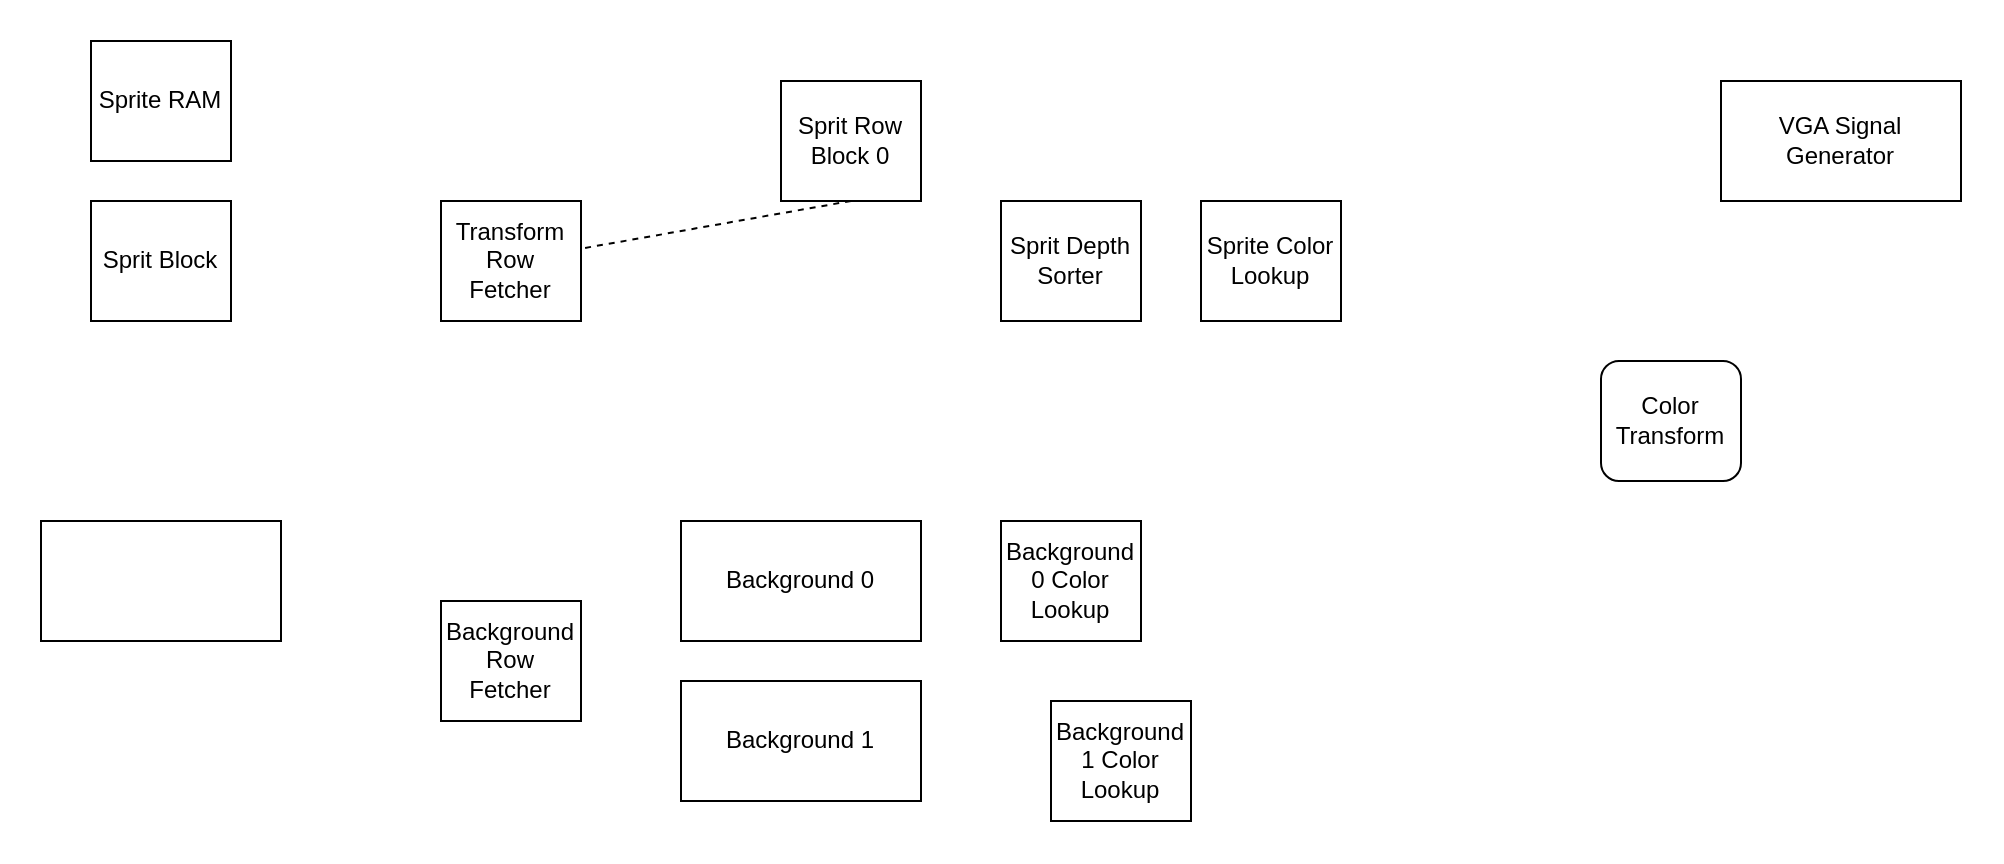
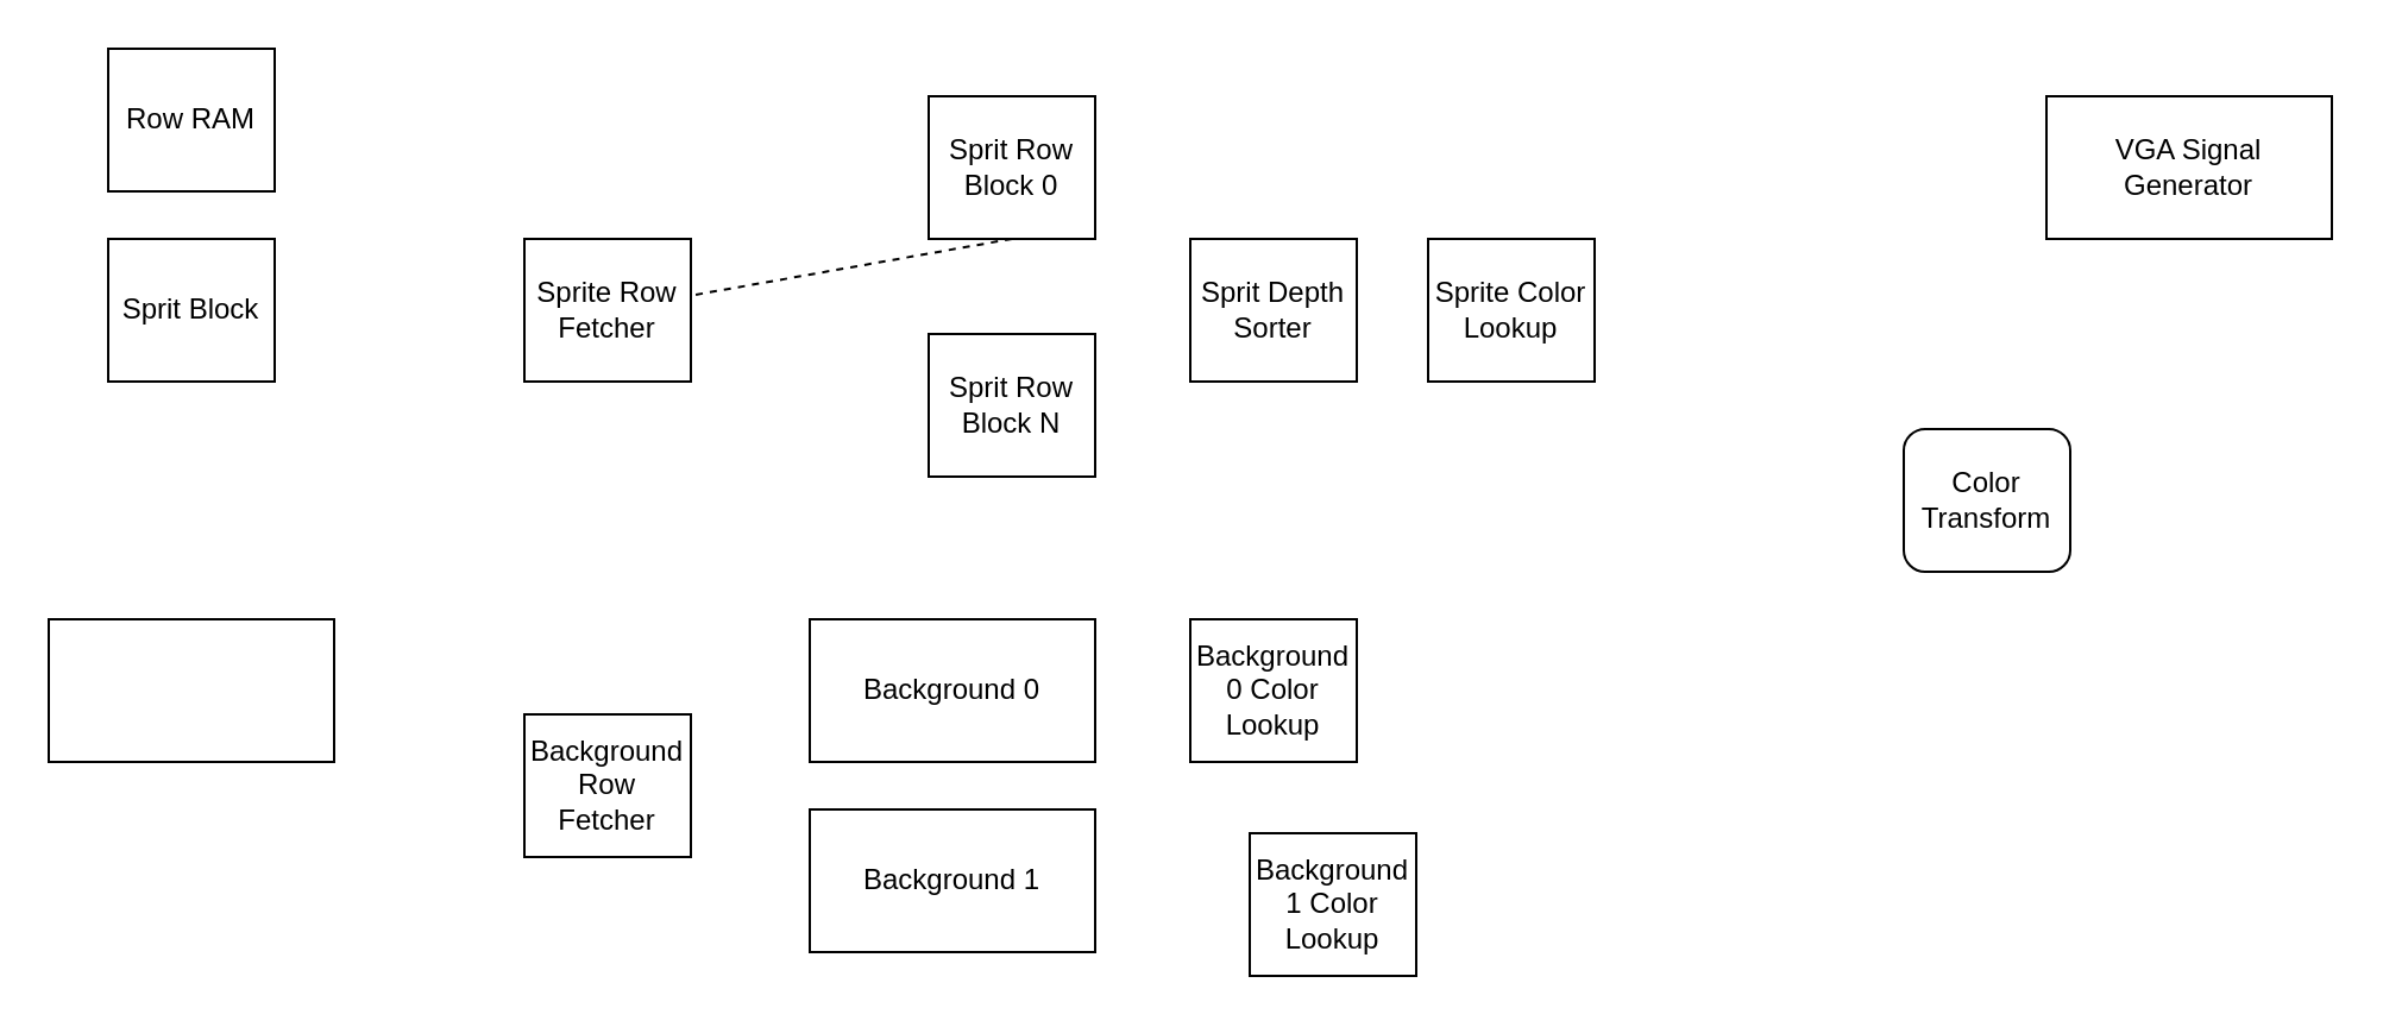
  <mxCell id="0" />
  <mxCell id="1" parent="0" />
  <mxCell id="2" value="VGA Signal Generator" style="rounded=0;whiteSpace=wrap;html=1;" vertex="1" parent="1"><mxGeometry x="860" y="40" width="120" height="60" as="geometry" /></mxCell>
  <mxCell id="3" style="edgeStyle=none;html=1;exitX=0.5;exitY=1;exitDx=0;exitDy=0;dashed=1;endArrow=none;endFill=0;" edge="1" parent="1" source="4" target="13"><mxGeometry relative="1" as="geometry" /></mxCell>
  <mxCell id="4" value="Sprit Row Block 0" style="rounded=0;whiteSpace=wrap;html=1;" vertex="1" parent="1"><mxGeometry x="390" y="40" width="70" height="60" as="geometry" /></mxCell>
  <mxCell id="5" value="Background 0" style="rounded=0;whiteSpace=wrap;html=1;" vertex="1" parent="1"><mxGeometry x="340" y="260" width="120" height="60" as="geometry" /></mxCell>
  <mxCell id="6" value="Background 1" style="rounded=0;whiteSpace=wrap;html=1;" vertex="1" parent="1"><mxGeometry x="340" y="340" width="120" height="60" as="geometry" /></mxCell>
+ <mxCell id="7" value="Sprit Row Block N" style="rounded=0;whiteSpace=wrap;html=1;" vertex="1" parent="1"><mxGeometry x="390" y="140" width="70" height="60" as="geometry" /></mxCell>
  <mxCell id="8" value="Sprit Depth Sorter" style="rounded=0;whiteSpace=wrap;html=1;" vertex="1" parent="1"><mxGeometry x="500" y="100" width="70" height="60" as="geometry" /></mxCell>
  <mxCell id="9" value="Sprite Color Lookup" style="rounded=0;whiteSpace=wrap;html=1;" vertex="1" parent="1"><mxGeometry x="600" y="100" width="70" height="60" as="geometry" /></mxCell>
  <mxCell id="10" value="Background 0 Color Lookup" style="rounded=0;whiteSpace=wrap;html=1;" vertex="1" parent="1"><mxGeometry x="500" y="260" width="70" height="60" as="geometry" /></mxCell>
  <mxCell id="11" value="Background 1 Color Lookup" style="rounded=0;whiteSpace=wrap;html=1;" vertex="1" parent="1"><mxGeometry x="525" y="350" width="70" height="60" as="geometry" /></mxCell>
  <mxCell id="12" value="Color Transform" style="whiteSpace=wrap;html=1;rounded=1;" vertex="1" parent="1"><mxGeometry x="800" y="180" width="70" height="60" as="geometry" /></mxCell>
- <mxCell id="13" value="Transform Row Fetcher" style="rounded=0;whiteSpace=wrap;html=1;" vertex="1" parent="1"><mxGeometry x="220" y="100" width="70" height="60" as="geometry" /></mxCell>
+ <mxCell id="13" value="Sprite Row Fetcher" style="rounded=0;whiteSpace=wrap;html=1;" vertex="1" parent="1"><mxGeometry x="220" y="100" width="70" height="60" as="geometry" /></mxCell>
  <mxCell id="14" value="Background Row Fetcher" style="rounded=0;whiteSpace=wrap;html=1;" vertex="1" parent="1"><mxGeometry x="220" y="300" width="70" height="60" as="geometry" /></mxCell>
  <mxCell id="15" value="" style="rounded=0;whiteSpace=wrap;html=1;" vertex="1" parent="1"><mxGeometry x="20" y="260" width="120" height="60" as="geometry" /></mxCell>
  <mxCell id="16" value="Sprit Block" style="rounded=0;whiteSpace=wrap;html=1;" vertex="1" parent="1"><mxGeometry x="45" y="100" width="70" height="60" as="geometry" /></mxCell>
- <mxCell id="17" value="Sprite RAM" style="rounded=0;whiteSpace=wrap;html=1;" vertex="1" parent="1"><mxGeometry x="45" y="20" width="70" height="60" as="geometry" /></mxCell>
+ <mxCell id="17" value="Row RAM" style="rounded=0;whiteSpace=wrap;html=1;" vertex="1" parent="1"><mxGeometry x="45" y="20" width="70" height="60" as="geometry" /></mxCell>
